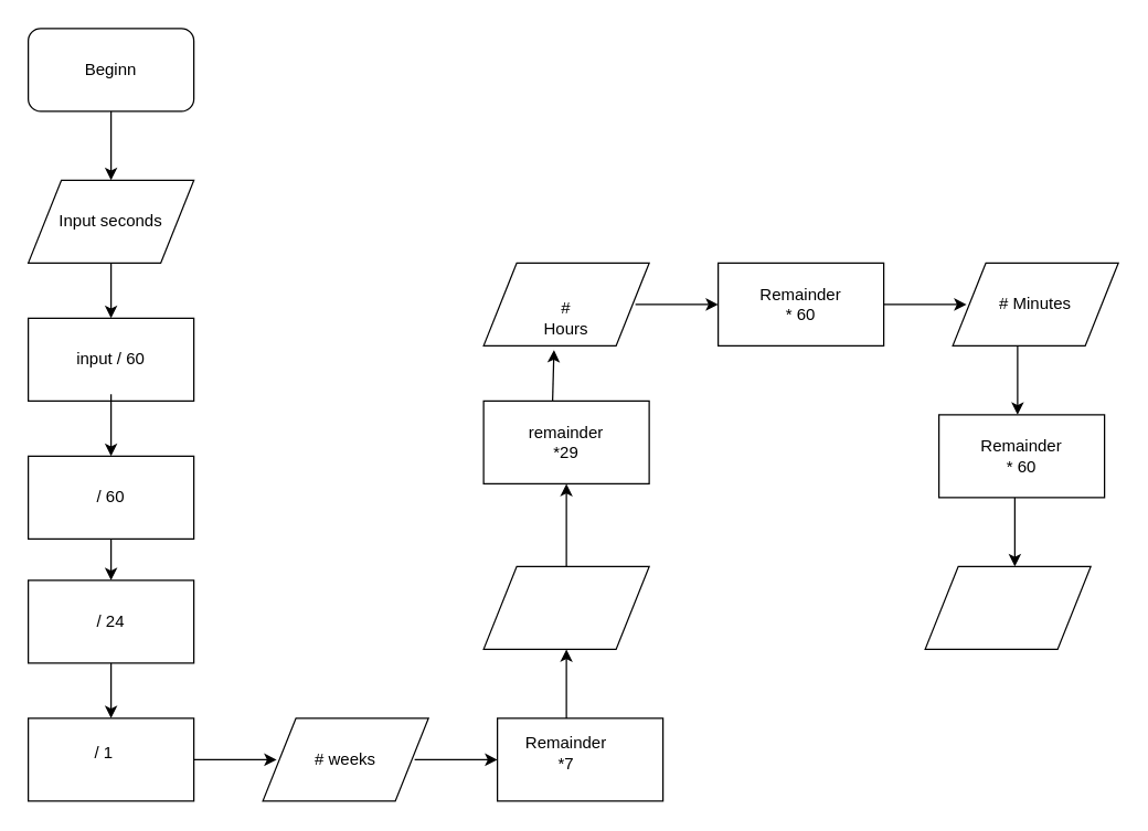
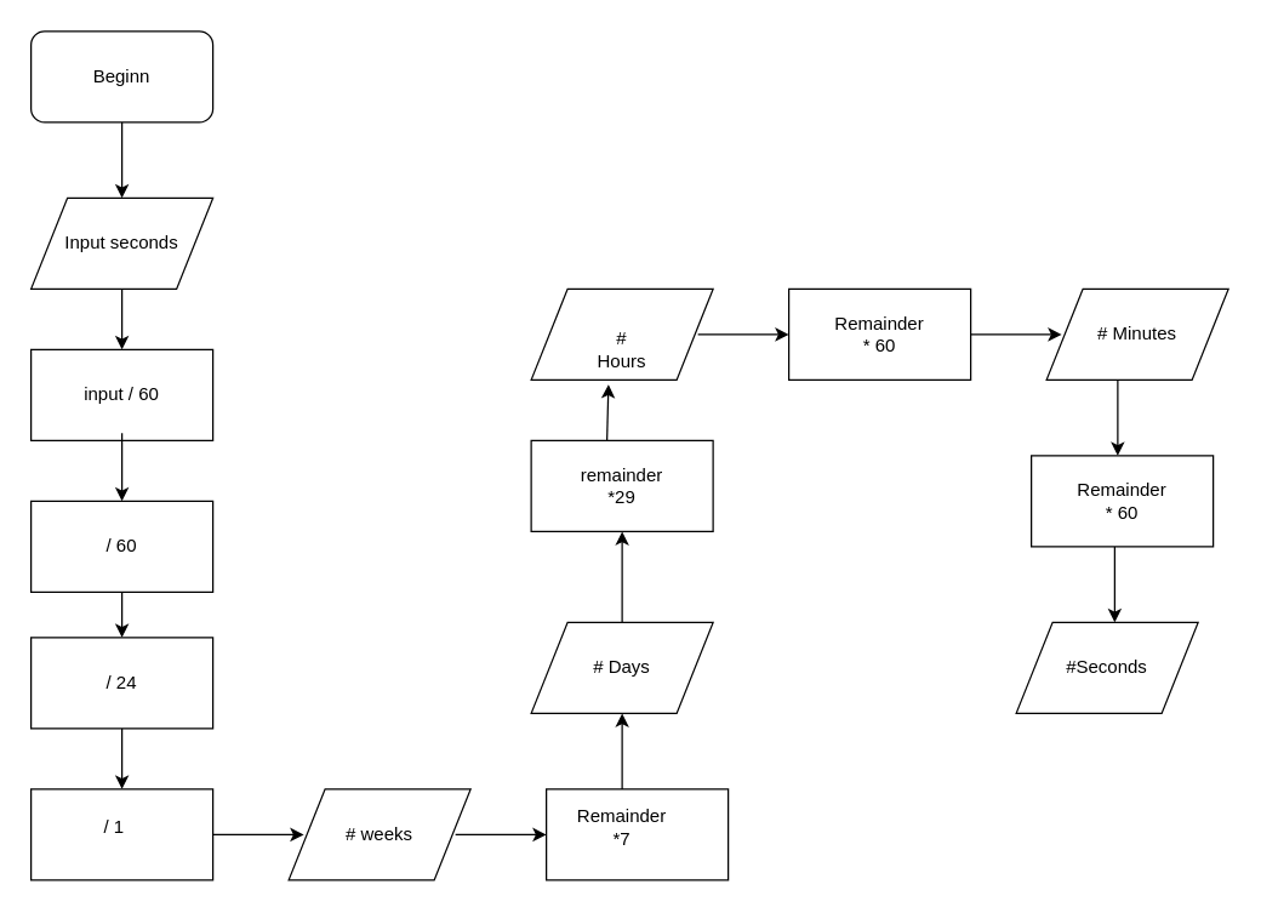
  <mxCell id="0" />
  <mxCell id="1" parent="0" />
  <mxCell id="2" value="" style="rounded=1;whiteSpace=wrap;html=1;" vertex="1" parent="1"><mxGeometry x="20" y="20" width="120" height="60" as="geometry" /></mxCell>
  <mxCell id="3" value="Beginn" style="text;html=1;strokeColor=none;fillColor=none;align=center;verticalAlign=middle;whiteSpace=wrap;rounded=0;" vertex="1" parent="1"><mxGeometry x="30" y="30" width="100" height="40" as="geometry" /></mxCell>
  <mxCell id="4" value="" style="endArrow=classic;html=1;" edge="1" parent="1"><mxGeometry width="50" height="50" relative="1" as="geometry"><mxPoint x="80" y="80" as="sourcePoint" /><mxPoint x="80" y="130" as="targetPoint" /></mxGeometry></mxCell>
  <mxCell id="5" value="" style="shape=parallelogram;perimeter=parallelogramPerimeter;whiteSpace=wrap;html=1;" vertex="1" parent="1"><mxGeometry x="20" y="130" width="120" height="60" as="geometry" /></mxCell>
  <mxCell id="6" value="Input seconds" style="text;html=1;strokeColor=none;fillColor=none;align=center;verticalAlign=middle;whiteSpace=wrap;rounded=0;" vertex="1" parent="1"><mxGeometry x="30" y="130" width="100" height="60" as="geometry" /></mxCell>
  <mxCell id="7" value="" style="endArrow=classic;html=1;exitX=0.5;exitY=1;exitDx=0;exitDy=0;" edge="1" parent="1" source="6"><mxGeometry width="50" height="50" relative="1" as="geometry"><mxPoint x="80" y="200" as="sourcePoint" /><mxPoint x="80" y="230" as="targetPoint" /></mxGeometry></mxCell>
  <mxCell id="8" value="" style="rounded=0;whiteSpace=wrap;html=1;" vertex="1" parent="1"><mxGeometry x="20" y="230" width="120" height="60" as="geometry" /></mxCell>
  <mxCell id="9" value="input / 60" style="text;html=1;strokeColor=none;fillColor=none;align=center;verticalAlign=middle;whiteSpace=wrap;rounded=0;" vertex="1" parent="1"><mxGeometry x="20" y="230" width="120" height="60" as="geometry" /></mxCell>
  <mxCell id="10" value="" style="endArrow=classic;html=1;" edge="1" parent="1"><mxGeometry width="50" height="50" relative="1" as="geometry"><mxPoint x="80" y="285" as="sourcePoint" /><mxPoint x="80" y="330" as="targetPoint" /></mxGeometry></mxCell>
  <mxCell id="11" value="" style="rounded=0;whiteSpace=wrap;html=1;" vertex="1" parent="1"><mxGeometry x="20" y="330" width="120" height="60" as="geometry" /></mxCell>
  <mxCell id="12" value="/ 60" style="text;html=1;strokeColor=none;fillColor=none;align=center;verticalAlign=middle;whiteSpace=wrap;rounded=0;" vertex="1" parent="1"><mxGeometry x="50" y="340" width="60" height="40" as="geometry" /></mxCell>
  <mxCell id="13" value="" style="endArrow=classic;html=1;" edge="1" parent="1"><mxGeometry width="50" height="50" relative="1" as="geometry"><mxPoint x="80" y="390" as="sourcePoint" /><mxPoint x="80" y="420" as="targetPoint" /></mxGeometry></mxCell>
  <mxCell id="14" value="" style="rounded=0;whiteSpace=wrap;html=1;" vertex="1" parent="1"><mxGeometry x="20" y="420" width="120" height="60" as="geometry" /></mxCell>
  <mxCell id="15" value="/ 24" style="text;html=1;strokeColor=none;fillColor=none;align=center;verticalAlign=middle;whiteSpace=wrap;rounded=0;" vertex="1" parent="1"><mxGeometry x="50" y="430" width="60" height="40" as="geometry" /></mxCell>
  <mxCell id="16" value="" style="endArrow=classic;html=1;" edge="1" parent="1"><mxGeometry width="50" height="50" relative="1" as="geometry"><mxPoint x="80" y="480" as="sourcePoint" /><mxPoint x="80" y="520" as="targetPoint" /></mxGeometry></mxCell>
  <mxCell id="17" value="" style="rounded=0;whiteSpace=wrap;html=1;" vertex="1" parent="1"><mxGeometry x="20" y="520" width="120" height="60" as="geometry" /></mxCell>
  <mxCell id="18" value="/ 1" style="text;html=1;strokeColor=none;fillColor=none;align=center;verticalAlign=middle;whiteSpace=wrap;rounded=0;" vertex="1" parent="1"><mxGeometry x="50" y="530" width="50" height="30" as="geometry" /></mxCell>
  <mxCell id="19" value="" style="endArrow=classic;html=1;" edge="1" parent="1"><mxGeometry width="50" height="50" relative="1" as="geometry"><mxPoint x="140" y="550" as="sourcePoint" /><mxPoint x="200" y="550" as="targetPoint" /></mxGeometry></mxCell>
  <mxCell id="20" value="" style="shape=parallelogram;perimeter=parallelogramPerimeter;whiteSpace=wrap;html=1;" vertex="1" parent="1"><mxGeometry x="190" y="520" width="120" height="60" as="geometry" /></mxCell>
  <mxCell id="21" value="# weeks" style="text;html=1;strokeColor=none;fillColor=none;align=center;verticalAlign=middle;whiteSpace=wrap;rounded=0;" vertex="1" parent="1"><mxGeometry x="210" y="525" width="80" height="50" as="geometry" /></mxCell>
  <mxCell id="22" value="" style="endArrow=classic;html=1;" edge="1" parent="1"><mxGeometry width="50" height="50" relative="1" as="geometry"><mxPoint x="300" y="550" as="sourcePoint" /><mxPoint x="360" y="550" as="targetPoint" /></mxGeometry></mxCell>
  <mxCell id="23" value="" style="rounded=0;whiteSpace=wrap;html=1;" vertex="1" parent="1"><mxGeometry x="360" y="520" width="120" height="60" as="geometry" /></mxCell>
  <mxCell id="24" value="Remainder *7" style="text;html=1;strokeColor=none;fillColor=none;align=center;verticalAlign=middle;whiteSpace=wrap;rounded=0;" vertex="1" parent="1"><mxGeometry x="390" y="535" width="40" height="20" as="geometry" /></mxCell>
  <mxCell id="25" value="" style="endArrow=classic;html=1;" edge="1" parent="1"><mxGeometry width="50" height="50" relative="1" as="geometry"><mxPoint x="410" y="520" as="sourcePoint" /><mxPoint x="410" y="470" as="targetPoint" /></mxGeometry></mxCell>
  <mxCell id="26" value="" style="shape=parallelogram;perimeter=parallelogramPerimeter;whiteSpace=wrap;html=1;" vertex="1" parent="1"><mxGeometry x="350" y="410" width="120" height="60" as="geometry" /></mxCell>
+ <mxCell id="27" value="# Days" style="text;html=1;strokeColor=none;fillColor=none;align=center;verticalAlign=middle;whiteSpace=wrap;rounded=0;" vertex="1" parent="1"><mxGeometry x="390" y="430" width="40" height="20" as="geometry" /></mxCell>
  <mxCell id="28" value="" style="endArrow=classic;html=1;" edge="1" parent="1"><mxGeometry width="50" height="50" relative="1" as="geometry"><mxPoint x="410" y="410" as="sourcePoint" /><mxPoint x="410" y="350" as="targetPoint" /></mxGeometry></mxCell>
  <mxCell id="29" value="" style="rounded=0;whiteSpace=wrap;html=1;" vertex="1" parent="1"><mxGeometry x="350" y="290" width="120" height="60" as="geometry" /></mxCell>
  <mxCell id="30" value="remainder *29" style="text;html=1;strokeColor=none;fillColor=none;align=center;verticalAlign=middle;whiteSpace=wrap;rounded=0;" vertex="1" parent="1"><mxGeometry x="390" y="310" width="40" height="20" as="geometry" /></mxCell>
  <mxCell id="31" value="" style="shape=parallelogram;perimeter=parallelogramPerimeter;whiteSpace=wrap;html=1;" vertex="1" parent="1"><mxGeometry x="350" y="190" width="120" height="60" as="geometry" /></mxCell>
  <mxCell id="32" value="" style="endArrow=classic;html=1;entryX=0.425;entryY=1.05;entryDx=0;entryDy=0;entryPerimeter=0;" edge="1" parent="1" target="31"><mxGeometry width="50" height="50" relative="1" as="geometry"><mxPoint x="400" y="290" as="sourcePoint" /><mxPoint x="450" y="240" as="targetPoint" /></mxGeometry></mxCell>
  <mxCell id="33" value="# Hours" style="text;html=1;strokeColor=none;fillColor=none;align=center;verticalAlign=middle;whiteSpace=wrap;rounded=0;" vertex="1" parent="1"><mxGeometry x="390" y="220" width="40" height="20" as="geometry" /></mxCell>
  <mxCell id="34" value="" style="endArrow=classic;html=1;" edge="1" parent="1"><mxGeometry width="50" height="50" relative="1" as="geometry"><mxPoint x="460" y="220" as="sourcePoint" /><mxPoint x="520" y="220" as="targetPoint" /></mxGeometry></mxCell>
  <mxCell id="35" value="" style="rounded=0;whiteSpace=wrap;html=1;" vertex="1" parent="1"><mxGeometry x="520" y="190" width="120" height="60" as="geometry" /></mxCell>
  <mxCell id="36" value="Remainder&lt;br&gt;* 60" style="text;html=1;strokeColor=none;fillColor=none;align=center;verticalAlign=middle;whiteSpace=wrap;rounded=0;" vertex="1" parent="1"><mxGeometry x="530" y="195" width="100" height="50" as="geometry" /></mxCell>
  <mxCell id="37" value="" style="endArrow=classic;html=1;" edge="1" parent="1"><mxGeometry width="50" height="50" relative="1" as="geometry"><mxPoint x="640" y="220" as="sourcePoint" /><mxPoint x="700" y="220" as="targetPoint" /></mxGeometry></mxCell>
  <mxCell id="38" value="" style="shape=parallelogram;perimeter=parallelogramPerimeter;whiteSpace=wrap;html=1;" vertex="1" parent="1"><mxGeometry x="690" y="190" width="120" height="60" as="geometry" /></mxCell>
  <mxCell id="39" value="# Minutes" style="text;html=1;strokeColor=none;fillColor=none;align=center;verticalAlign=middle;whiteSpace=wrap;rounded=0;" vertex="1" parent="1"><mxGeometry x="710" y="200" width="80" height="40" as="geometry" /></mxCell>
  <mxCell id="40" value="" style="endArrow=classic;html=1;" edge="1" parent="1"><mxGeometry width="50" height="50" relative="1" as="geometry"><mxPoint x="737" y="250" as="sourcePoint" /><mxPoint x="737" y="300" as="targetPoint" /></mxGeometry></mxCell>
  <mxCell id="41" value="" style="rounded=0;whiteSpace=wrap;html=1;" vertex="1" parent="1"><mxGeometry x="680" y="300" width="120" height="60" as="geometry" /></mxCell>
  <mxCell id="42" value="Remainder&lt;br&gt;* 60" style="text;html=1;strokeColor=none;fillColor=none;align=center;verticalAlign=middle;whiteSpace=wrap;rounded=0;" vertex="1" parent="1"><mxGeometry x="695" y="305" width="90" height="50" as="geometry" /></mxCell>
  <mxCell id="43" style="edgeStyle=orthogonalEdgeStyle;rounded=0;orthogonalLoop=1;jettySize=auto;html=1;exitX=0.5;exitY=1;exitDx=0;exitDy=0;" edge="1" parent="1" source="42" target="42"><mxGeometry relative="1" as="geometry" /></mxCell>
  <mxCell id="44" value="" style="endArrow=classic;html=1;" edge="1" parent="1"><mxGeometry width="50" height="50" relative="1" as="geometry"><mxPoint x="735" y="360" as="sourcePoint" /><mxPoint x="735" y="410" as="targetPoint" /></mxGeometry></mxCell>
  <mxCell id="45" value="" style="shape=parallelogram;perimeter=parallelogramPerimeter;whiteSpace=wrap;html=1;" vertex="1" parent="1"><mxGeometry x="670" y="410" width="120" height="60" as="geometry" /></mxCell>
+ <mxCell id="46" value="#Seconds" style="text;html=1;strokeColor=none;fillColor=none;align=center;verticalAlign=middle;whiteSpace=wrap;rounded=0;" vertex="1" parent="1"><mxGeometry x="695" y="425" width="70" height="30" as="geometry" /></mxCell>
